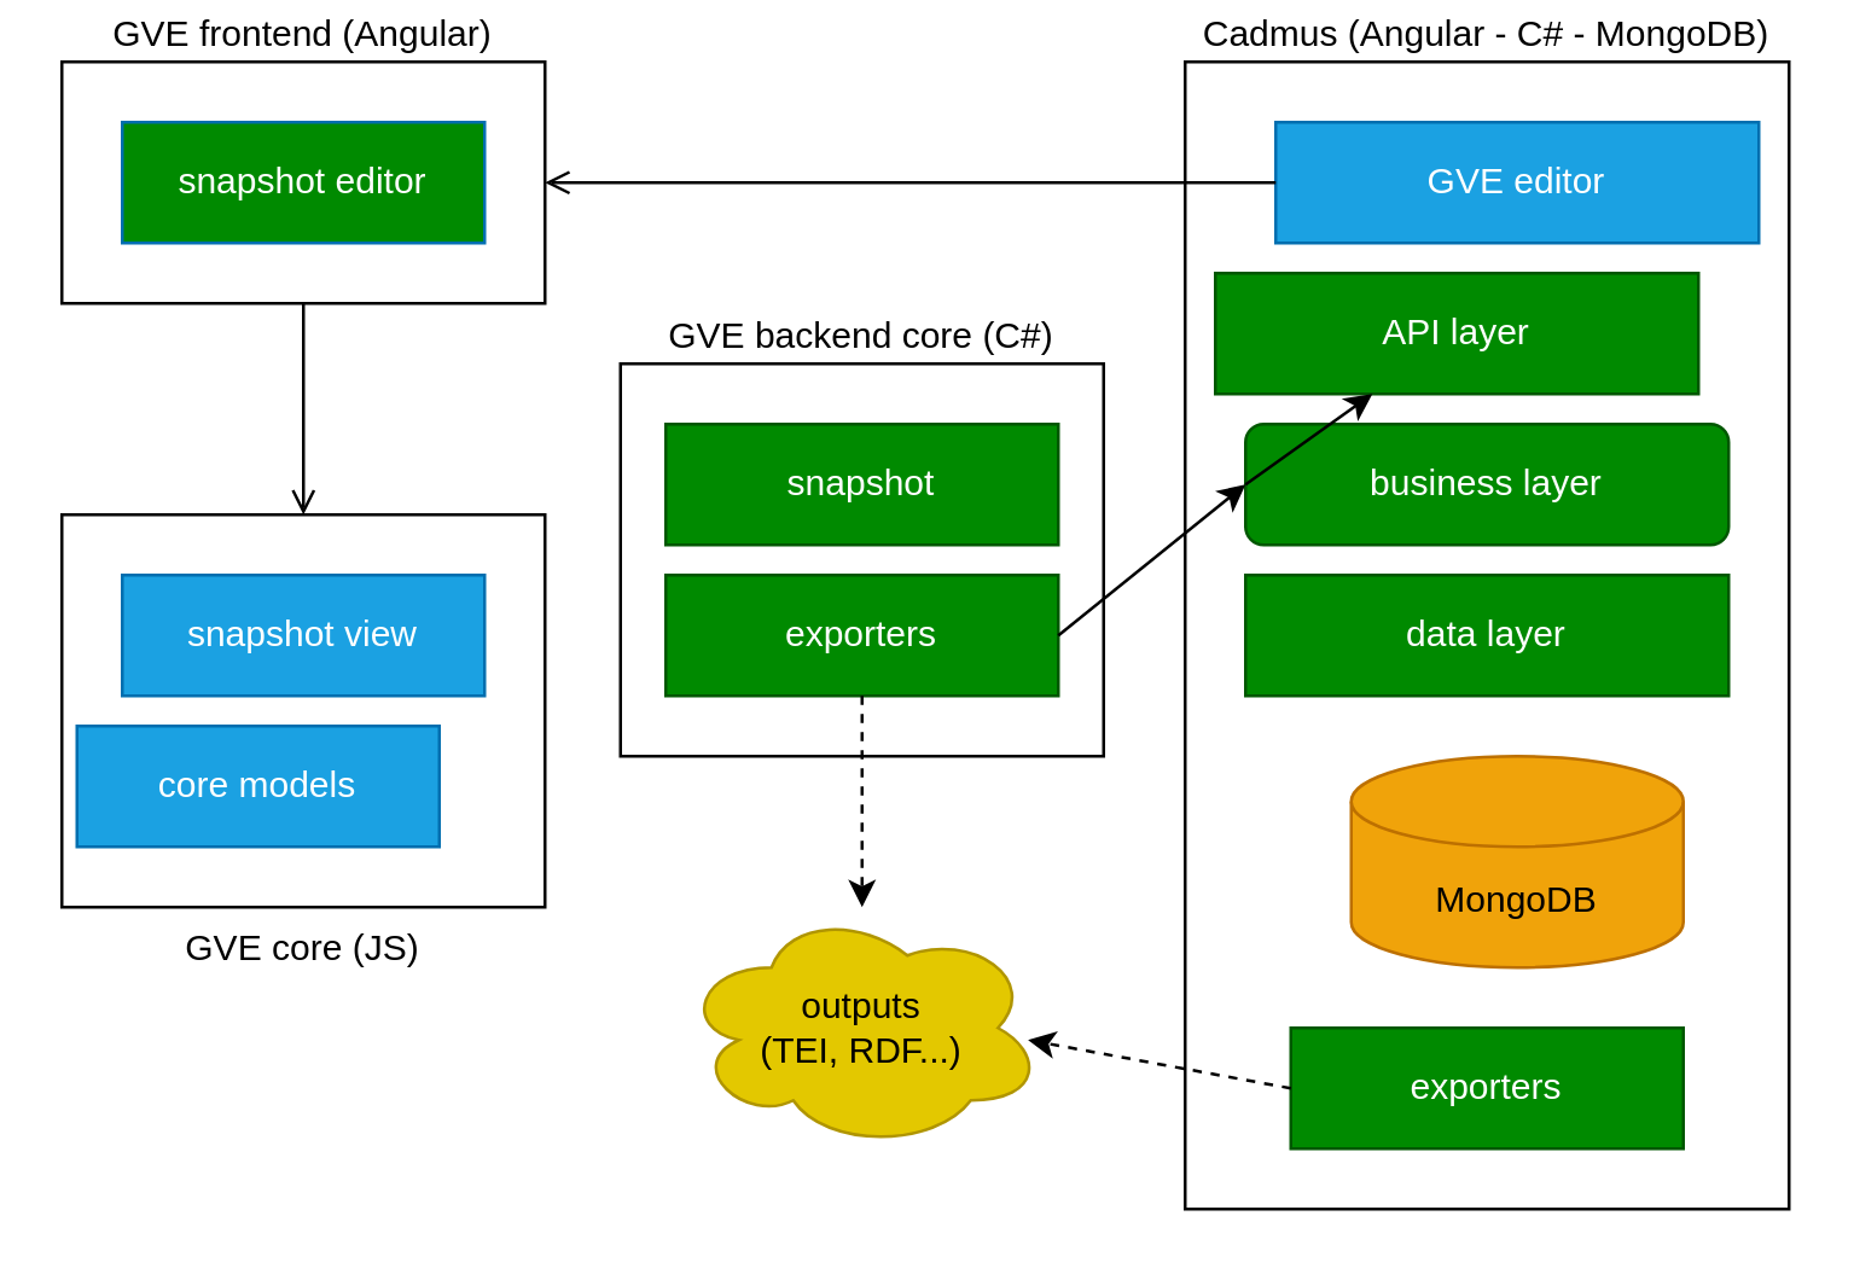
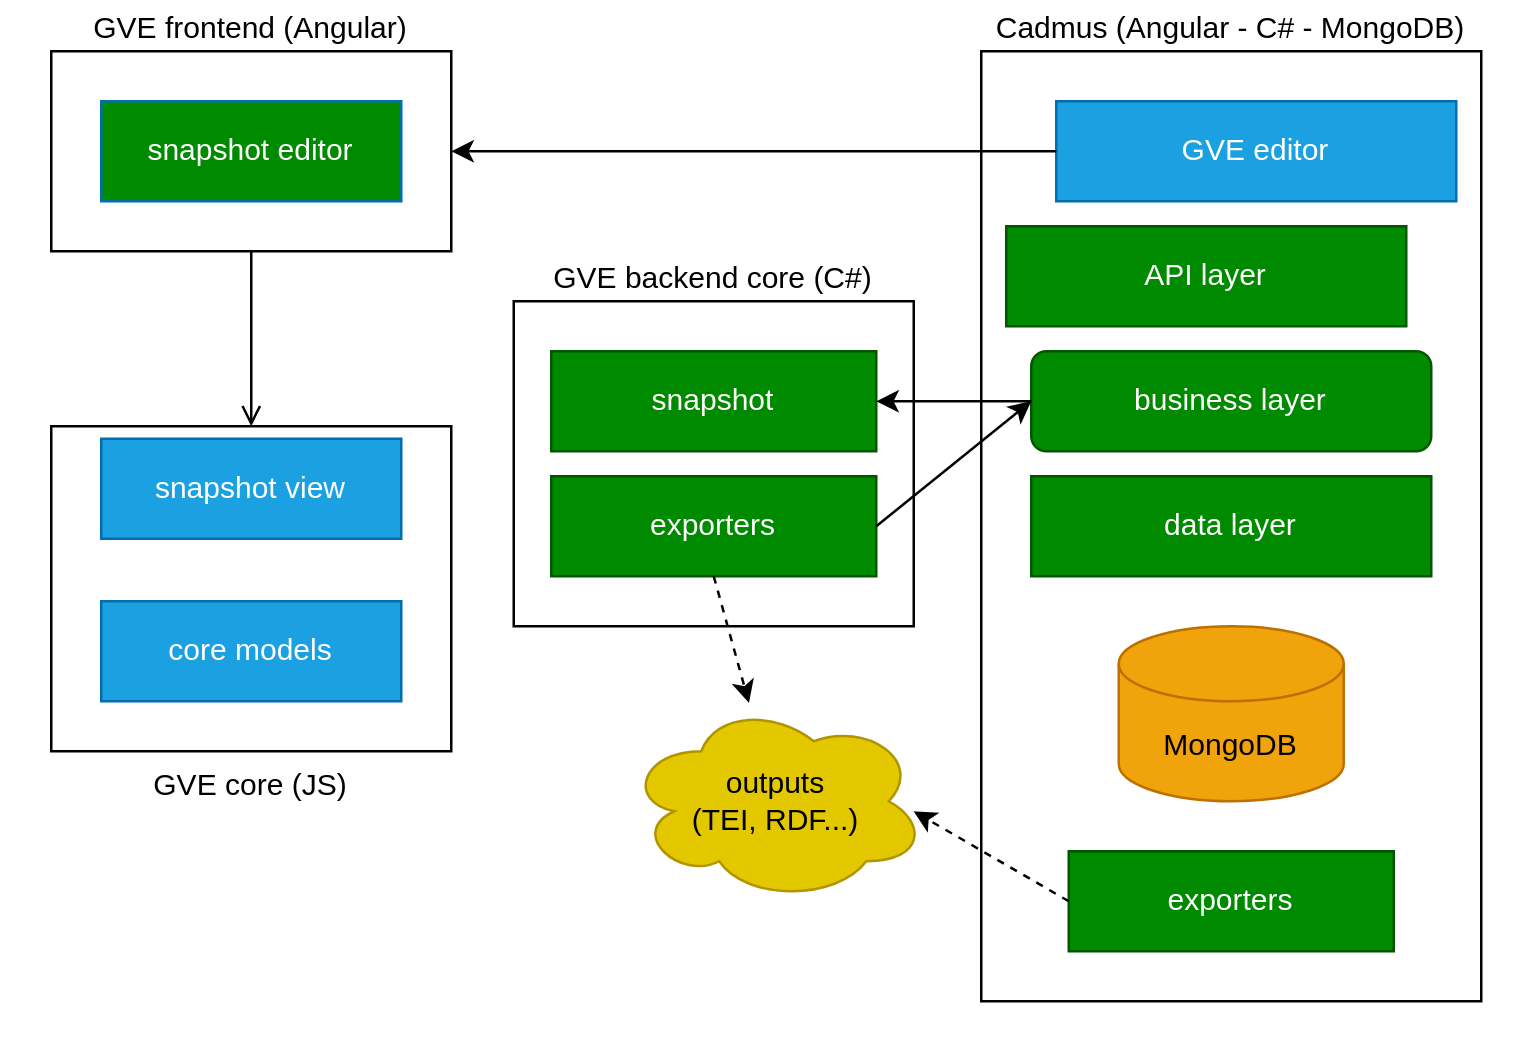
  <mxCell id="0" />
  <mxCell id="1" parent="0" />
  <mxCell id="2" value="GVE backend core (C#)" style="rounded=0;whiteSpace=wrap;html=1;labelPosition=center;verticalLabelPosition=top;align=center;verticalAlign=bottom;fillColor=none;" vertex="1" parent="1"><mxGeometry x="205" y="120" width="160" height="130" as="geometry" /></mxCell>
  <mxCell id="3" value="GVE frontend (Angular)" style="rounded=0;whiteSpace=wrap;html=1;labelPosition=center;verticalLabelPosition=top;align=center;verticalAlign=bottom;fillColor=none;" vertex="1" parent="1"><mxGeometry x="20" y="20" width="160" height="80" as="geometry" /></mxCell>
  <mxCell id="4" value="GVE core (JS)" style="rounded=0;whiteSpace=wrap;html=1;labelPosition=center;verticalLabelPosition=bottom;align=center;verticalAlign=top;fillColor=none;" vertex="1" parent="1"><mxGeometry x="20" y="170" width="160" height="130" as="geometry" /></mxCell>
  <mxCell id="5" value="Cadmus (Angular - C# - MongoDB)" style="rounded=0;whiteSpace=wrap;html=1;labelPosition=center;verticalLabelPosition=top;align=center;verticalAlign=bottom;fillColor=none;" vertex="1" parent="1"><mxGeometry x="392" y="20" width="200" height="380" as="geometry" /></mxCell>
  <mxCell id="6" value="API layer" style="rounded=0;whiteSpace=wrap;html=1;fillColor=#008a00;fontColor=#ffffff;strokeColor=#005700;" vertex="1" parent="1"><mxGeometry x="402" y="90" width="160" height="40" as="geometry" /></mxCell>
  <mxCell id="7" value="GVE editor" style="rounded=0;whiteSpace=wrap;html=1;fillColor=#1ba1e2;fontColor=#ffffff;strokeColor=#006EAF;" vertex="1" parent="1"><mxGeometry x="422" y="40" width="160" height="40" as="geometry" /></mxCell>
  <mxCell id="8" value="business layer" style="whiteSpace=wrap;html=1;fillColor=#008a00;fontColor=#ffffff;strokeColor=#005700;rounded=1;" vertex="1" parent="1"><mxGeometry x="412" y="140" width="160" height="40" as="geometry" /></mxCell>
  <mxCell id="9" value="data layer" style="rounded=0;whiteSpace=wrap;html=1;fillColor=#008a00;fontColor=#ffffff;strokeColor=#005700;" vertex="1" parent="1"><mxGeometry x="412" y="190" width="160" height="40" as="geometry" /></mxCell>
- <mxCell id="10" value="MongoDB" style="shape=cylinder3;whiteSpace=wrap;html=1;boundedLbl=1;backgroundOutline=1;size=15;fillColor=#f0a30a;fontColor=#000000;strokeColor=#BD7000;" vertex="1" parent="1"><mxGeometry x="447" y="250" width="110" height="70" as="geometry" /></mxCell>
- <mxCell id="11" value="core models" style="rounded=0;whiteSpace=wrap;html=1;fillColor=#1ba1e2;fontColor=#ffffff;strokeColor=#006EAF;" vertex="1" parent="1"><mxGeometry x="25" y="240" width="120" height="40" as="geometry" /></mxCell>
- <mxCell id="12" value="snapshot view" style="rounded=0;whiteSpace=wrap;html=1;fillColor=#1ba1e2;fontColor=#ffffff;strokeColor=#006EAF;" vertex="1" parent="1"><mxGeometry x="40" y="190" width="120" height="40" as="geometry" /></mxCell>
+ <mxCell id="10" value="MongoDB" style="shape=cylinder3;whiteSpace=wrap;html=1;boundedLbl=1;backgroundOutline=1;size=15;fillColor=#f0a30a;fontColor=#000000;strokeColor=#BD7000;" vertex="1" parent="1"><mxGeometry x="447" y="250" width="90" height="70" as="geometry" /></mxCell>
+ <mxCell id="11" value="core models" style="rounded=0;whiteSpace=wrap;html=1;fillColor=#1ba1e2;fontColor=#ffffff;strokeColor=#006EAF;" vertex="1" parent="1"><mxGeometry x="40" y="240" width="120" height="40" as="geometry" /></mxCell>
+ <mxCell id="12" value="snapshot view" style="rounded=0;whiteSpace=wrap;html=1;fillColor=#1ba1e2;fontColor=#ffffff;strokeColor=#006EAF;" vertex="1" parent="1"><mxGeometry x="40" y="175" width="120" height="40" as="geometry" /></mxCell>
  <mxCell id="13" value="snapshot editor" style="rounded=0;whiteSpace=wrap;html=1;fillColor=#008a00;fontColor=#ffffff;strokeColor=#006EAF;" vertex="1" parent="1"><mxGeometry x="40" y="40" width="120" height="40" as="geometry" /></mxCell>
  <mxCell id="14" value="" style="endArrow=open;html=1;rounded=0;exitX=0.5;exitY=1;exitDx=0;exitDy=0;entryX=0.5;entryY=0;entryDx=0;entryDy=0;" edge="1" parent="1" source="3" target="4"><mxGeometry width="50" height="50" relative="1" as="geometry"><mxPoint x="380" y="510" as="sourcePoint" /><mxPoint x="430" y="460" as="targetPoint" /></mxGeometry></mxCell>
- <mxCell id="15" value="" style="endArrow=open;html=1;rounded=0;exitX=0;exitY=0.5;exitDx=0;exitDy=0;entryX=1;entryY=0.5;entryDx=0;entryDy=0;" edge="1" parent="1" source="7" target="3"><mxGeometry width="50" height="50" relative="1" as="geometry"><mxPoint x="380" y="510" as="sourcePoint" /><mxPoint x="430" y="460" as="targetPoint" /></mxGeometry></mxCell>
+ <mxCell id="15" value="" style="endArrow=classic;html=1;rounded=0;exitX=0;exitY=0.5;exitDx=0;exitDy=0;entryX=1;entryY=0.5;entryDx=0;entryDy=0;" edge="1" parent="1" source="7" target="3"><mxGeometry width="50" height="50" relative="1" as="geometry"><mxPoint x="380" y="510" as="sourcePoint" /><mxPoint x="430" y="460" as="targetPoint" /></mxGeometry></mxCell>
  <mxCell id="16" value="snapshot" style="rounded=0;whiteSpace=wrap;html=1;fillColor=#008a00;fontColor=#ffffff;strokeColor=#005700;" vertex="1" parent="1"><mxGeometry x="220" y="140" width="130" height="40" as="geometry" /></mxCell>
- <mxCell id="17" value="" style="endArrow=classic;html=1;rounded=0;exitX=0;exitY=0.5;exitDx=0;exitDy=0;" edge="1" parent="1" source="8" target="6"><mxGeometry width="50" height="50" relative="1" as="geometry"><mxPoint x="410" y="70" as="sourcePoint" /><mxPoint x="190" y="70" as="targetPoint" /></mxGeometry></mxCell>
+ <mxCell id="17" value="" style="endArrow=classic;html=1;rounded=0;exitX=0;exitY=0.5;exitDx=0;exitDy=0;entryX=1;entryY=0.5;entryDx=0;entryDy=0;" edge="1" parent="1" source="8" target="16"><mxGeometry width="50" height="50" relative="1" as="geometry"><mxPoint x="410" y="70" as="sourcePoint" /><mxPoint x="190" y="70" as="targetPoint" /></mxGeometry></mxCell>
  <mxCell id="18" value="exporters" style="rounded=0;whiteSpace=wrap;html=1;fillColor=#008a00;fontColor=#ffffff;strokeColor=#005700;" vertex="1" parent="1"><mxGeometry x="220" y="190" width="130" height="40" as="geometry" /></mxCell>
- <mxCell id="19" value="outputs&lt;br&gt;(TEI, RDF...)" style="ellipse;shape=cloud;whiteSpace=wrap;html=1;fillColor=#e3c800;fontColor=#000000;strokeColor=#B09500;" vertex="1" parent="1"><mxGeometry x="225" y="300" width="120" height="80" as="geometry" /></mxCell>
+ <mxCell id="19" value="outputs&lt;br&gt;(TEI, RDF...)" style="ellipse;shape=cloud;whiteSpace=wrap;html=1;fillColor=#e3c800;fontColor=#000000;strokeColor=#B09500;" vertex="1" parent="1"><mxGeometry x="250" y="280" width="120" height="80" as="geometry" /></mxCell>
  <mxCell id="20" value="" style="endArrow=classic;html=1;rounded=0;exitX=0.5;exitY=1;exitDx=0;exitDy=0;dashed=1;" edge="1" parent="1" source="18" target="19"><mxGeometry width="50" height="50" relative="1" as="geometry"><mxPoint x="380" y="410" as="sourcePoint" /><mxPoint x="430" y="360" as="targetPoint" /></mxGeometry></mxCell>
  <mxCell id="21" value="" style="endArrow=classic;html=1;rounded=0;entryX=0;entryY=0.5;entryDx=0;entryDy=0;exitX=1;exitY=0.5;exitDx=0;exitDy=0;" edge="1" parent="1" source="18" target="8"><mxGeometry width="50" height="50" relative="1" as="geometry"><mxPoint x="310" y="440" as="sourcePoint" /><mxPoint x="283" y="318" as="targetPoint" /></mxGeometry></mxCell>
  <mxCell id="22" value="exporters" style="rounded=0;whiteSpace=wrap;html=1;fillColor=#008a00;fontColor=#ffffff;strokeColor=#005700;" vertex="1" parent="1"><mxGeometry x="427" y="340" width="130" height="40" as="geometry" /></mxCell>
  <mxCell id="23" value="" style="endArrow=classic;html=1;rounded=0;exitX=0;exitY=0.5;exitDx=0;exitDy=0;dashed=1;entryX=0.958;entryY=0.55;entryDx=0;entryDy=0;entryPerimeter=0;" edge="1" parent="1" source="22" target="19"><mxGeometry width="50" height="50" relative="1" as="geometry"><mxPoint x="295" y="240" as="sourcePoint" /><mxPoint x="295" y="310" as="targetPoint" /></mxGeometry></mxCell>
